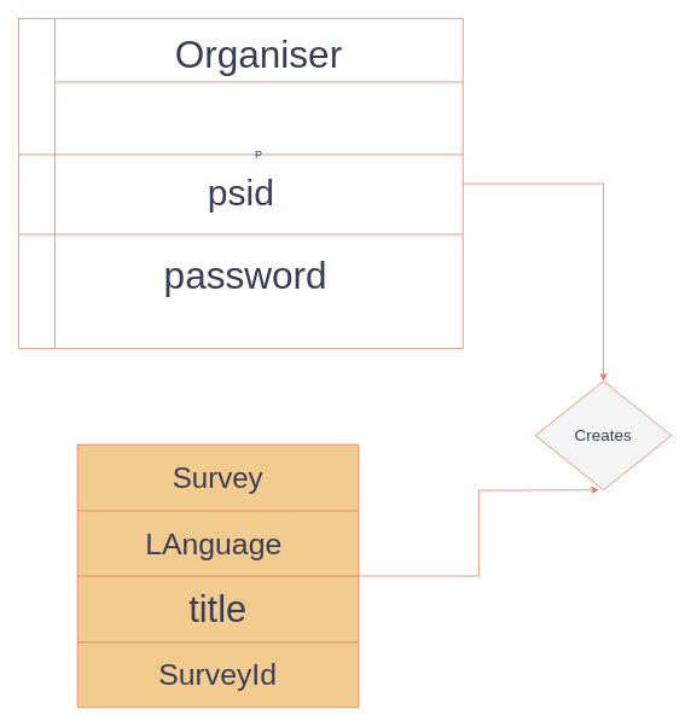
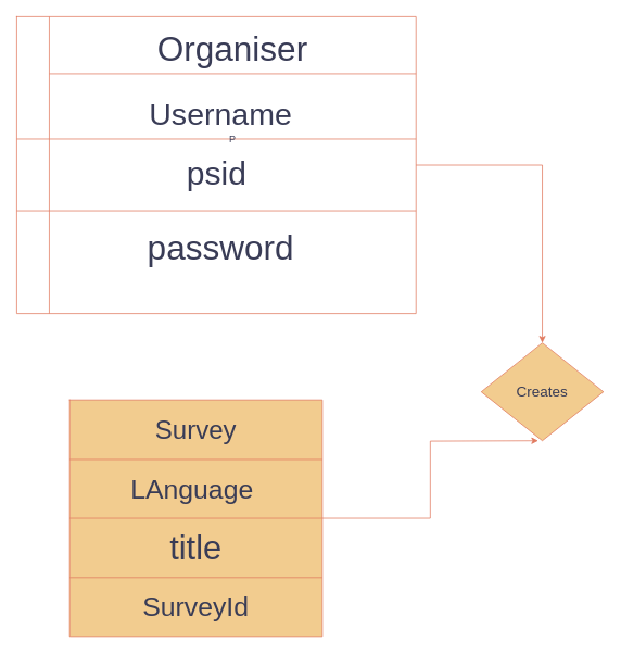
  <mxCell id="0" />
  <mxCell id="1" parent="0" />
  <mxCell id="2" style="edgeStyle=orthogonalEdgeStyle;rounded=0;orthogonalLoop=1;jettySize=auto;html=1;labelBackgroundColor=none;strokeColor=#E07A5F;fontColor=default;" edge="1" parent="1" source="3" target="13"><mxGeometry relative="1" as="geometry"><mxPoint x="630" y="460" as="targetPoint" /></mxGeometry></mxCell>
  <mxCell id="3" value="" style="shape=table;childLayout=tableLayout;startSize=0;fillColor=none;collapsible=0;recursiveResize=0;expand=0;labelBackgroundColor=none;strokeColor=#E07A5F;fontColor=#393C56;" vertex="1" parent="1"><mxGeometry x="20" y="20" width="490" height="364" as="geometry" /></mxCell>
  <mxCell id="4" value="" style="shape=tableRow;horizontal=0;swimlaneHead=0;swimlaneBody=0;top=0;left=0;strokeColor=#E07A5F;bottom=0;right=0;dropTarget=0;fontStyle=0;fillColor=none;points=[[0,0.5],[1,0.5]];portConstraint=eastwest;startSize=40;collapsible=0;recursiveResize=0;expand=0;labelBackgroundColor=none;fontColor=#393C56;" vertex="1" parent="3"><mxGeometry width="490" height="150" as="geometry" /></mxCell>
  <mxCell id="5" value="Organiser" style="swimlane;swimlaneHead=0;swimlaneBody=0;fontStyle=0;strokeColor=#E07A5F;connectable=0;fillColor=none;startSize=70;collapsible=0;recursiveResize=0;expand=0;fontSize=42;labelBackgroundColor=none;fontColor=#393C56;" vertex="1" parent="4"><mxGeometry x="40" width="450" height="150" as="geometry"><mxRectangle width="450" height="150" as="alternateBounds" /></mxGeometry></mxCell>
+ <mxCell id="6" value="Username" style="text;html=1;align=center;verticalAlign=middle;resizable=0;points=[];autosize=1;strokeColor=none;fillColor=none;fontSize=38;labelBackgroundColor=none;fontColor=#393C56;" vertex="1" parent="5"><mxGeometry x="110" y="90" width="200" height="60" as="geometry" /></mxCell>
  <mxCell id="7" value="" style="shape=tableRow;horizontal=0;swimlaneHead=0;swimlaneBody=0;top=0;left=0;strokeColor=#E07A5F;bottom=0;right=0;dropTarget=0;fontStyle=0;fillColor=none;points=[[0,0.5],[1,0.5]];portConstraint=eastwest;startSize=40;collapsible=0;recursiveResize=0;expand=0;labelBackgroundColor=none;fontColor=#393C56;" vertex="1" parent="3"><mxGeometry y="150" width="490" height="88" as="geometry" /></mxCell>
  <mxCell id="8" value="P" style="swimlane;swimlaneHead=0;swimlaneBody=0;fontStyle=0;connectable=0;startSize=0;collapsible=0;recursiveResize=0;expand=0;labelBackgroundColor=none;fillColor=#F2CC8F;strokeColor=#E07A5F;fontColor=#393C56;" vertex="1" parent="7"><mxGeometry x="40" width="450" height="88" as="geometry"><mxRectangle width="450" height="88" as="alternateBounds" /></mxGeometry></mxCell>
  <mxCell id="9" value="psid&lt;div style=&quot;font-size: 40px;&quot;&gt;&lt;br style=&quot;font-size: 40px;&quot;&gt;&lt;/div&gt;" style="text;html=1;align=center;verticalAlign=middle;resizable=0;points=[];autosize=1;strokeColor=none;fillColor=none;fontSize=40;labelBackgroundColor=none;fontColor=#393C56;" vertex="1" parent="8"><mxGeometry x="155" y="10" width="100" height="110" as="geometry" /></mxCell>
  <mxCell id="10" value="" style="shape=tableRow;horizontal=0;swimlaneHead=0;swimlaneBody=0;top=0;left=0;strokeColor=#E07A5F;bottom=0;right=0;dropTarget=0;fontStyle=0;fillColor=none;points=[[0,0.5],[1,0.5]];portConstraint=eastwest;startSize=40;collapsible=0;recursiveResize=0;expand=0;labelBackgroundColor=none;fontColor=#393C56;" vertex="1" parent="3"><mxGeometry y="238" width="490" height="126" as="geometry" /></mxCell>
  <mxCell id="11" value="" style="swimlane;swimlaneHead=0;swimlaneBody=0;fontStyle=0;connectable=0;strokeColor=#E07A5F;fillColor=none;startSize=0;collapsible=0;recursiveResize=0;expand=0;labelBackgroundColor=none;fontColor=#393C56;" vertex="1" parent="10"><mxGeometry x="40" width="450" height="126" as="geometry"><mxRectangle width="450" height="126" as="alternateBounds" /></mxGeometry></mxCell>
  <mxCell id="12" value="password&lt;div style=&quot;font-size: 42px;&quot;&gt;&lt;br style=&quot;font-size: 42px;&quot;&gt;&lt;/div&gt;" style="text;html=1;align=center;verticalAlign=middle;resizable=0;points=[];autosize=1;strokeColor=none;fillColor=none;fontSize=42;labelBackgroundColor=none;fontColor=#393C56;" vertex="1" parent="11"><mxGeometry x="110" y="16" width="200" height="110" as="geometry" /></mxCell>
- <mxCell id="13" value="Creates" style="rhombus;whiteSpace=wrap;html=1;fontSize=18;labelBackgroundColor=none;fillColor=#f5f5f5;strokeColor=#E07A5F;fontColor=#393C56;" vertex="1" parent="1"><mxGeometry x="590" y="420" width="150" height="120" as="geometry" /></mxCell>
+ <mxCell id="13" value="Creates" style="rhombus;whiteSpace=wrap;html=1;fontSize=18;labelBackgroundColor=none;fillColor=#F2CC8F;strokeColor=#E07A5F;fontColor=#393C56;" vertex="1" parent="1"><mxGeometry x="590" y="420" width="150" height="120" as="geometry" /></mxCell>
  <mxCell id="14" style="edgeStyle=orthogonalEdgeStyle;rounded=0;orthogonalLoop=1;jettySize=auto;html=1;labelBackgroundColor=none;strokeColor=#E07A5F;fontColor=default;" edge="1" parent="1" source="15"><mxGeometry relative="1" as="geometry"><mxPoint x="660" y="540" as="targetPoint" /></mxGeometry></mxCell>
  <mxCell id="15" value="" style="shape=table;startSize=0;container=1;collapsible=0;childLayout=tableLayout;fontSize=40;labelBackgroundColor=none;fillColor=#F2CC8F;strokeColor=#E07A5F;fontColor=#393C56;" vertex="1" parent="1"><mxGeometry x="85" y="490" width="310" height="290" as="geometry" /></mxCell>
  <mxCell id="16" value="" style="shape=tableRow;horizontal=0;startSize=0;swimlaneHead=0;swimlaneBody=0;strokeColor=#E07A5F;top=0;left=0;bottom=0;right=0;collapsible=0;dropTarget=0;fillColor=none;points=[[0,0.5],[1,0.5]];portConstraint=eastwest;labelBackgroundColor=none;fontColor=#393C56;" vertex="1" parent="15"><mxGeometry width="310" height="73" as="geometry" /></mxCell>
  <mxCell id="17" value="Survey" style="shape=partialRectangle;html=1;whiteSpace=wrap;connectable=0;strokeColor=#E07A5F;overflow=hidden;fillColor=none;top=0;left=0;bottom=0;right=0;pointerEvents=1;fontSize=32;labelBackgroundColor=none;fontColor=#393C56;" vertex="1" parent="16"><mxGeometry width="310" height="73" as="geometry"><mxRectangle width="310" height="73" as="alternateBounds" /></mxGeometry></mxCell>
  <mxCell id="18" value="" style="shape=tableRow;horizontal=0;startSize=0;swimlaneHead=0;swimlaneBody=0;strokeColor=#E07A5F;top=0;left=0;bottom=0;right=0;collapsible=0;dropTarget=0;fillColor=none;points=[[0,0.5],[1,0.5]];portConstraint=eastwest;labelBackgroundColor=none;fontColor=#393C56;" vertex="1" parent="15"><mxGeometry y="73" width="310" height="72" as="geometry" /></mxCell>
  <mxCell id="19" value="LAnguage&amp;nbsp;" style="shape=partialRectangle;html=1;whiteSpace=wrap;connectable=0;strokeColor=#E07A5F;overflow=hidden;fillColor=none;top=0;left=0;bottom=0;right=0;pointerEvents=1;fontSize=33;labelBackgroundColor=none;fontColor=#393C56;" vertex="1" parent="18"><mxGeometry width="310" height="72" as="geometry"><mxRectangle width="310" height="72" as="alternateBounds" /></mxGeometry></mxCell>
  <mxCell id="20" value="" style="shape=tableRow;horizontal=0;startSize=0;swimlaneHead=0;swimlaneBody=0;strokeColor=#E07A5F;top=0;left=0;bottom=0;right=0;collapsible=0;dropTarget=0;fillColor=none;points=[[0,0.5],[1,0.5]];portConstraint=eastwest;labelBackgroundColor=none;fontColor=#393C56;" vertex="1" parent="15"><mxGeometry y="145" width="310" height="73" as="geometry" /></mxCell>
  <mxCell id="21" value="title" style="shape=partialRectangle;html=1;whiteSpace=wrap;connectable=0;strokeColor=#E07A5F;overflow=hidden;fillColor=none;top=0;left=0;bottom=0;right=0;pointerEvents=1;fontSize=41;labelBackgroundColor=none;fontColor=#393C56;" vertex="1" parent="20"><mxGeometry width="310" height="73" as="geometry"><mxRectangle width="310" height="73" as="alternateBounds" /></mxGeometry></mxCell>
  <mxCell id="22" value="" style="shape=tableRow;horizontal=0;startSize=0;swimlaneHead=0;swimlaneBody=0;strokeColor=#E07A5F;top=0;left=0;bottom=0;right=0;collapsible=0;dropTarget=0;fillColor=none;points=[[0,0.5],[1,0.5]];portConstraint=eastwest;labelBackgroundColor=none;fontColor=#393C56;" vertex="1" parent="15"><mxGeometry y="218" width="310" height="72" as="geometry" /></mxCell>
  <mxCell id="23" value="&lt;font style=&quot;font-size: 33px;&quot;&gt;SurveyId&lt;/font&gt;" style="shape=partialRectangle;html=1;whiteSpace=wrap;connectable=0;strokeColor=#E07A5F;overflow=hidden;fillColor=none;top=0;left=0;bottom=0;right=0;pointerEvents=1;labelBackgroundColor=none;fontColor=#393C56;" vertex="1" parent="22"><mxGeometry width="310" height="72" as="geometry"><mxRectangle width="310" height="72" as="alternateBounds" /></mxGeometry></mxCell>
